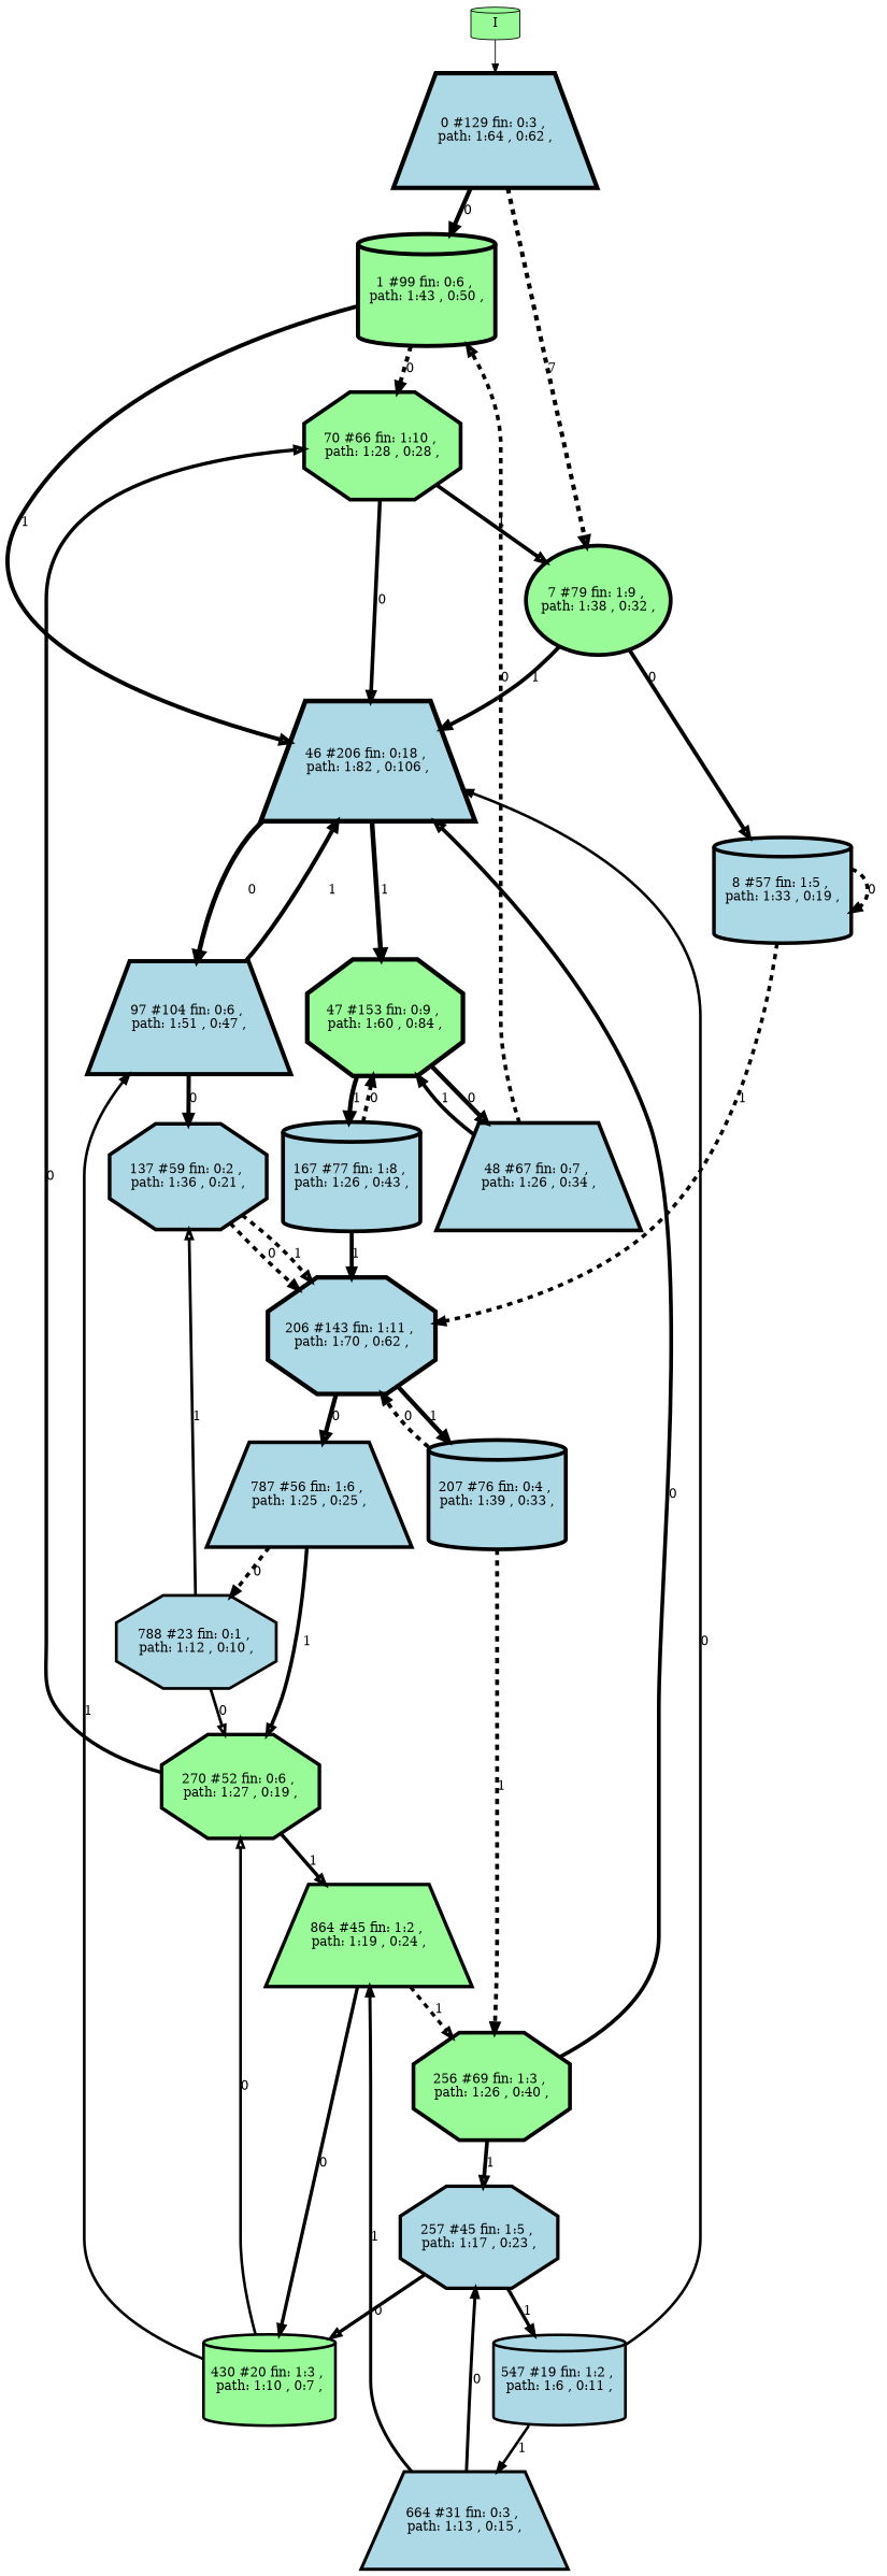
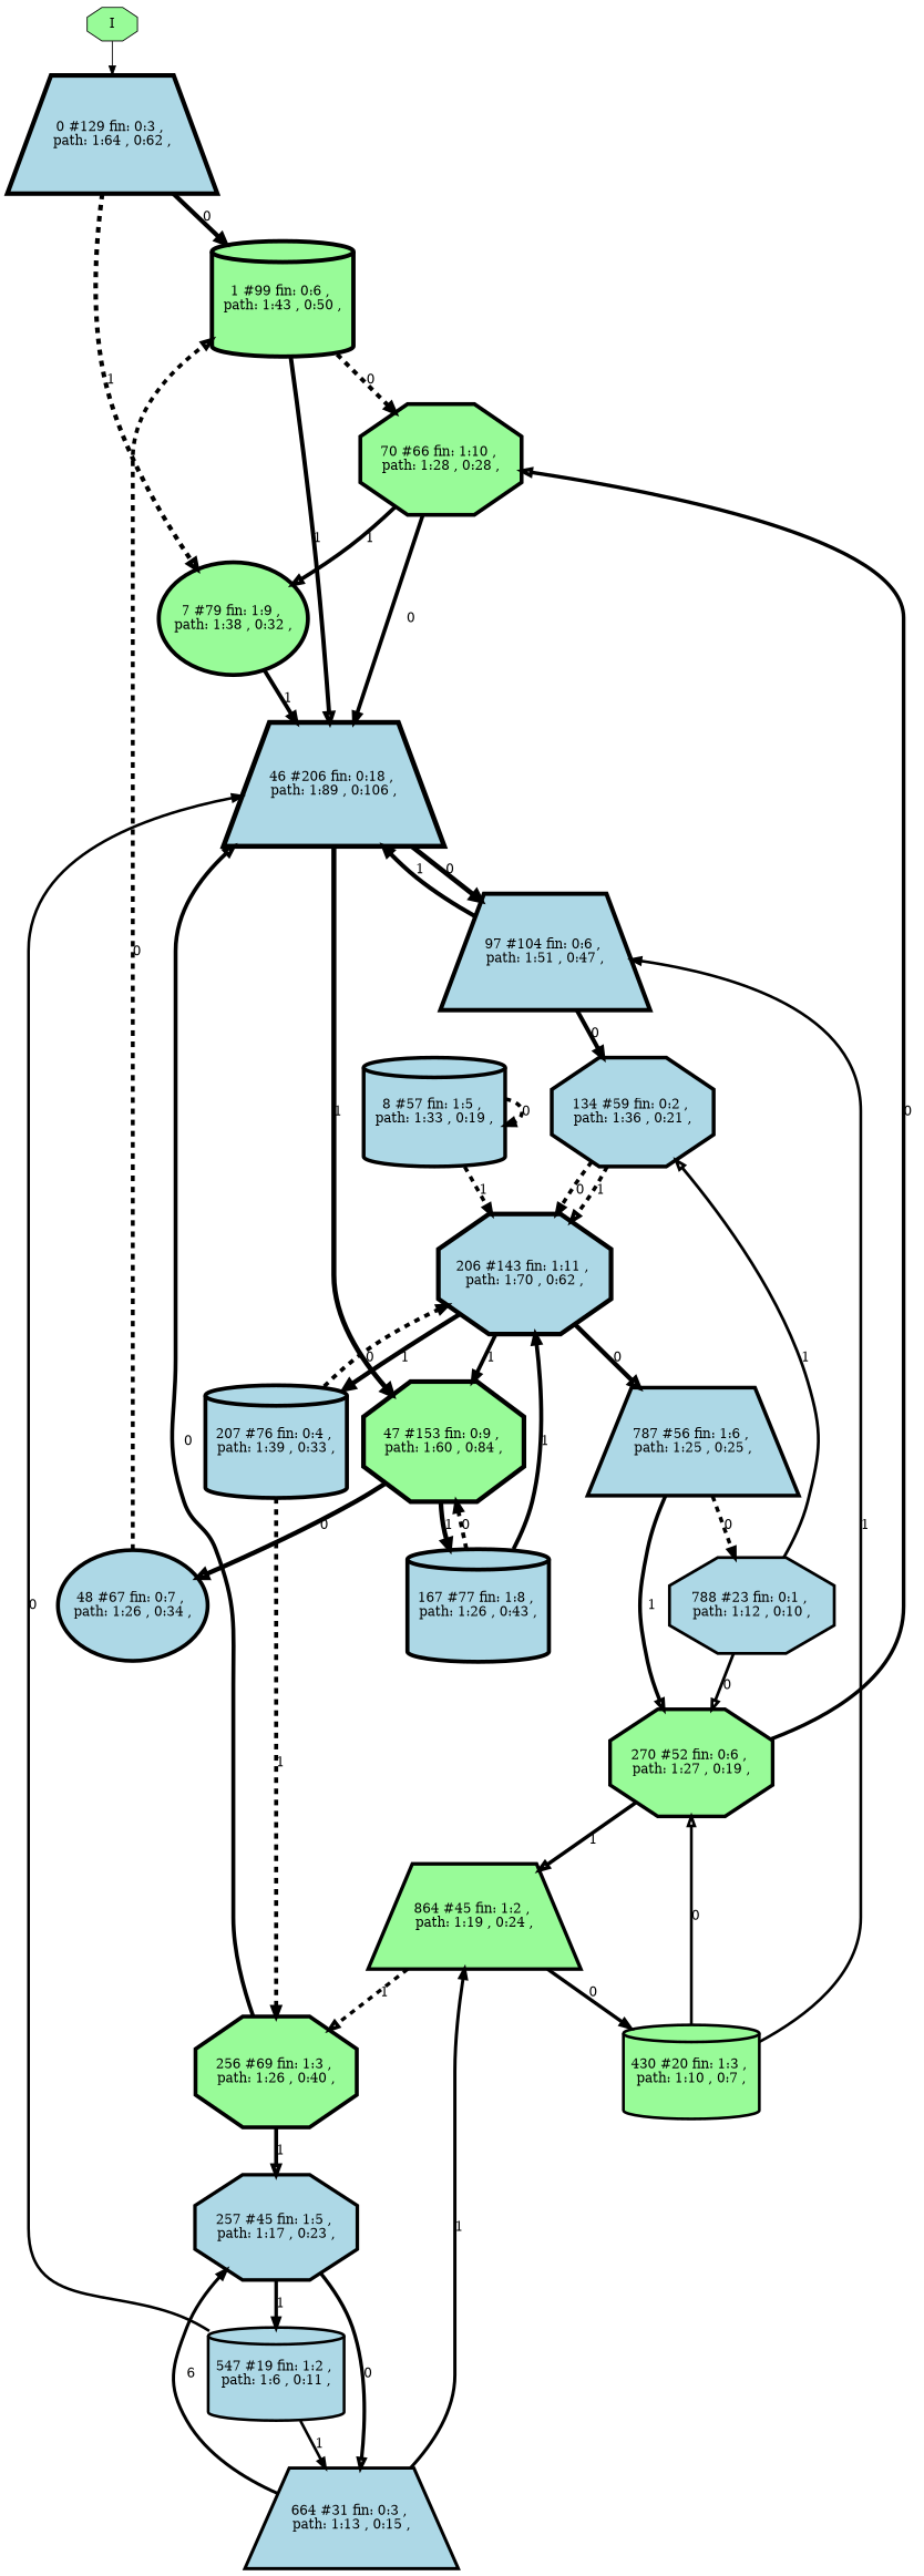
  digraph {
    node [fillcolor=lightblue penwidth=3.82864 shape=octagon style=filled]
    edge [arrowhead=normal penwidth=3.82864 style=solid]
    n1 [height=1.76943 label="0 #129 fin: 0:3 , \n path: 1:64 , 0:62 , " penwidth=4.86753 shape=trapezium width=1.76943]
    n2 [fillcolor=palegreen height=1.72369 label="1 #99 fin: 0:6 , \n path: 1:43 , 0:50 , " penwidth=4.60517 shape=cylinder width=1.72369]
    n3 [fillcolor=palegreen height=1.68307 label="7 #79 fin: 1:9 , \n path: 1:38 , 0:32 , " penwidth=4.38203 shape=ellipse width=1.68307]
    n4 [fillcolor=palegreen height=1.64956 label="70 #66 fin: 1:10 , \n path: 1:28 , 0:28 , " penwidth=4.20469 width=1.64956]
-   n5 [height=1.84573 label="46 #206 fin: 0:18 , \n path: 1:82 , 0:106 , " penwidth=5.33272 shape=trapezium width=1.84573]
+   n5 [height=1.84573 label="46 #206 fin: 0:18 , \n path: 1:89 , 0:106 , " penwidth=5.33272 shape=trapezium width=1.84573]
    n6 [height=1.62145 label="8 #57 fin: 1:5 , \n path: 1:33 , 0:19 , " penwidth=4.06044 shape=cylinder width=1.62145]
-   I [fillcolor=palegreen shape=cylinder penwidth=""]
+   I [fillcolor=palegreen penwidth=""]
    n8 [height=1.73236 label="97 #104 fin: 0:6 , \n path: 1:51 , 0:47 , " penwidth=4.65396 shape=trapezium width=1.73236]
    n9 [fillcolor=palegreen height=1.7979 label="47 #153 fin: 0:9 , \n path: 1:60 , 0:84 , " penwidth=5.03695 width=1.7979]
    n10 [height=1.78672 label="206 #143 fin: 1:11 , \n path: 1:70 , 0:62 , " penwidth=4.96981 width=1.78672]
-   n11 [height=1.62813 label="137 #59 fin: 0:2 , \n path: 1:36 , 0:21 , " penwidth=4.09434 width=1.62813]
-   n12 [height=1.6524 label="48 #67 fin: 0:7 , \n path: 1:26 , 0:34 , " penwidth=4.21951 shape=trapezium width=1.6524]
+   n11 [height=1.62813 label="134 #59 fin: 0:2 , \n path: 1:36 , 0:21 , " penwidth=4.09434 width=1.62813]
+   n12 [height=1.6524 label="48 #67 fin: 0:7 , \n path: 1:26 , 0:34 , " penwidth=4.21951 shape=ellipse width=1.6524]
    n13 [height=1.67835 label="167 #77 fin: 1:8 , \n path: 1:26 , 0:43 , " penwidth=4.35671 shape=cylinder width=1.67835]
    n14 [height=1.61801 label="787 #56 fin: 1:6 , \n path: 1:25 , 0:25 , " penwidth=4.04305 shape=trapezium width=1.61801]
    n15 [height=1.67594 label="207 #76 fin: 0:4 , \n path: 1:39 , 0:33 , " penwidth=4.34381 shape=cylinder width=1.67594]
    n16 [height=1.42985 label="788 #23 fin: 0:1 , \n path: 1:12 , 0:10 , " penwidth=3.17805 width=1.42985]
    n17 [fillcolor=palegreen height=1.60348 label="270 #52 fin: 0:6 , \n path: 1:27 , 0:19 , " penwidth=3.97029 width=1.60348]
    n18 [fillcolor=palegreen height=1.65794 label="256 #69 fin: 1:3 , \n path: 1:26 , 0:40 , " penwidth=4.2485 width=1.65794]
    n19 [fillcolor=palegreen height=1.57457 label="864 #45 fin: 1:2 , \n path: 1:19 , 0:24 , " shape=trapezium width=1.57457]
    n20 [height=1.57457 label="257 #45 fin: 1:5 , \n path: 1:17 , 0:23 , " width=1.57457]
    n21 [fillcolor=palegreen height=1.39736 label="430 #20 fin: 1:3 , \n path: 1:10 , 0:7 , " penwidth=3.04452 shape=cylinder width=1.39736]
    n22 [height=1.49643 label="664 #31 fin: 0:3 , \n path: 1:13 , 0:15 , " penwidth=3.46574 shape=trapezium width=1.49643]
    n23 [height=1.38523 label="547 #19 fin: 1:2 , \n path: 1:6 , 0:11 , " penwidth=2.99573 shape=cylinder width=1.38523]
    n1 -> n2 [label="0 " penwidth=4.86753]
-   n1 -> n3 [arrowhead=onormal label="7 " penwidth=4.86753 style=dashed]
+   n1 -> n3 [arrowhead=onormal label="1 " penwidth=4.86753 style=dashed]
    n2 -> n4 [label="0 " penwidth=4.60517 style=dashed]
    n2 -> n5 [arrowhead=onormal label="1 " penwidth=4.60517]
    n3 -> n5 [label="1 " penwidth=4.38203]
-   n3 -> n6 [arrowhead=onormal label="0 " penwidth=4.38203 style=bold]
    n4 -> n3 [arrowhead=onormal label="1 " penwidth=4.20469]
    n4 -> n5 [label="0 " penwidth=4.20469]
    n5 -> n8 [label="0 " penwidth=5.33272]
    n5 -> n9 [label="1 " penwidth=5.33272 style=bold]
    n6 -> n6 [label="0 " penwidth=4.06044 style=dashed]
    n6 -> n10 [label="1 " penwidth=4.06044 style=dashed]
    I -> n1 [penwidth=""]
    n8 -> n5 [label="1 " penwidth=4.65396]
    n8 -> n11 [label="0 " penwidth=4.65396 style=bold]
    n9 -> n12 [arrowhead=onormal label="0 " penwidth=5.03695]
    n9 -> n13 [label="1 " penwidth=5.03695]
    n10 -> n14 [arrowhead=onormal label="0 " penwidth=4.96981 style=bold]
    n10 -> n15 [label="1 " penwidth=4.96981]
    n11 -> n10 [label="0 " penwidth=4.09434 style=dashed]
    n11 -> n10 [arrowhead=onormal label="1 " penwidth=4.09434 style=dashed]
    n12 -> n2 [arrowhead=onormal label="0 " penwidth=4.21951 style=dashed]
-   n12 -> n9 [label="1 " penwidth=4.21951 style=bold]
+   n10 -> n9 [label="1 " penwidth=4.21951 style=bold]
    n13 -> n9 [label="0 " penwidth=4.35671 style=dashed]
    n13 -> n10 [label="1 " penwidth=4.35671]
    n14 -> n16 [label="0 " penwidth=4.04305 style=dashed]
    n14 -> n17 [arrowhead=onormal label="1 " penwidth=4.04305 style=bold]
    n15 -> n10 [label="0 " penwidth=4.34381 style=dashed]
    n15 -> n18 [label="1 " penwidth=4.34381 style=dashed]
    n16 -> n11 [arrowhead=onormal label="1 " penwidth=3.17805]
    n16 -> n17 [arrowhead=onormal label="0 " penwidth=3.17805]
    n17 -> n4 [arrowhead=onormal label="0 " penwidth=3.97029 style=bold]
    n17 -> n19 [arrowhead=onormal label="1 " penwidth=3.97029]
    n18 -> n5 [arrowhead=onormal label="0 " penwidth=4.2485]
    n18 -> n20 [arrowhead=onormal label="1 " penwidth=4.2485 style=bold]
    n19 -> n18 [arrowhead=onormal label="1 " style=dashed]
    n19 -> n21 [label="0 "]
-   n20 -> n21 [arrowhead=onormal label="0 "]
+   n20 -> n22 [arrowhead=onormal label="0 "]
    n20 -> n23 [label="1 " style=bold]
    n21 -> n8 [label="1 " penwidth=3.04452 style=bold]
    n21 -> n17 [arrowhead=onormal label="0 " penwidth=3.04452]
    n22 -> n19 [label="1 " penwidth=3.46574]
-   n22 -> n20 [label="0 " penwidth=3.46574 style=bold]
+   n22 -> n20 [label="6 " penwidth=3.46574 style=bold]
    n23 -> n5 [label="0 " penwidth=2.99573 style=bold]
    n23 -> n22 [label="1 " penwidth=2.99573]
  }
